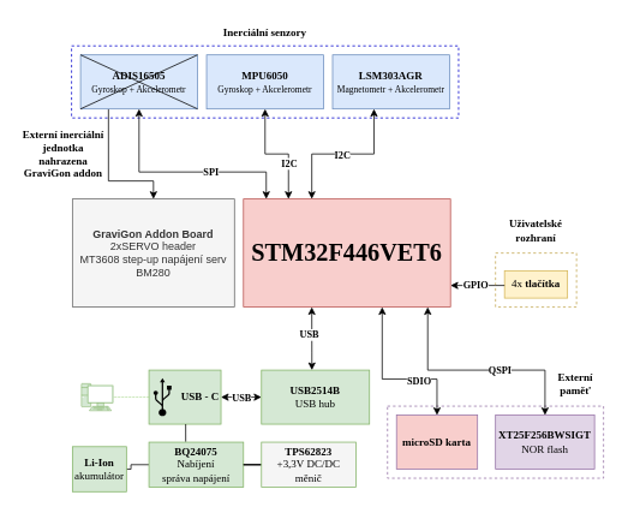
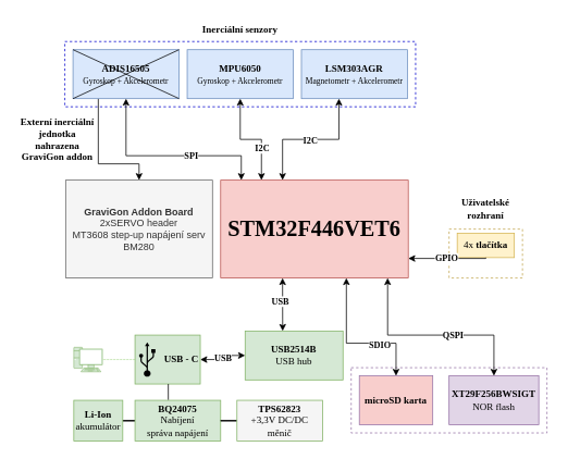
  <mxCell id="0" />
  <mxCell id="1" parent="0" />
  <mxCell id="2" value="" style="rounded=0;whiteSpace=wrap;html=1;fillColor=none;strokeColor=#9673a6;dashed=1;" parent="1" vertex="1"><mxGeometry x="430" y="450" width="240" height="80" as="geometry" /></mxCell>
  <mxCell id="3" value="" style="rounded=0;whiteSpace=wrap;html=1;fillColor=none;strokeColor=#C2A54E;dashed=1;" parent="1" vertex="1"><mxGeometry x="550" y="280" width="90" height="60" as="geometry" /></mxCell>
  <mxCell id="4" value="&lt;span style=&quot;color: rgb(0, 0, 0); font-family: &amp;quot;CMU Serif Roman&amp;quot;; font-style: normal; font-variant-ligatures: normal; font-variant-caps: normal; letter-spacing: normal; orphans: 2; text-align: center; text-indent: 0px; text-transform: none; widows: 2; word-spacing: 0px; -webkit-text-stroke-width: 0px; text-decoration-thickness: initial; text-decoration-style: initial; text-decoration-color: initial; float: none; display: inline !important;&quot;&gt;&lt;b style=&quot;&quot;&gt;&lt;font style=&quot;font-size: 27px;&quot;&gt;STM32F446VET6&lt;/font&gt;&lt;/b&gt;&lt;/span&gt;" style="rounded=0;whiteSpace=wrap;html=1;fontSize=14;fillColor=#f8cecc;strokeColor=#b85450;points=[[0,0,0,0,0],[0,0.2,0,0,0],[0,0.4,0,0,0],[0,0.6,0,0,0],[0,0.8,0,0,0],[0,1,0,0,0],[0.11,0,0,0,0],[0.11,1,0,0,0],[0.22,0,0,0,0],[0.22,1,0,0,0],[0.33,0,0,0,0],[0.33,1,0,0,0],[0.44,0,0,0,0],[0.44,1,0,0,0],[0.56,0,0,0,0],[0.56,1,0,0,0],[0.67,0,0,0,0],[0.67,1,0,0,0],[0.78,0,0,0,0],[0.78,1,0,0,0],[0.89,0,0,0,0],[0.89,1,0,0,0],[1,0,0,0,0],[1,0.2,0,0,0],[1,0.4,0,0,0],[1,0.6,0,0,0],[1,0.8,0,0,0],[1,1,0,0,0]];" parent="1" vertex="1"><mxGeometry x="270" y="220" width="230" height="120" as="geometry" /></mxCell>
  <mxCell id="5" value="" style="rounded=0;whiteSpace=wrap;html=1;fillColor=none;strokeColor=#0000CC;align=left;dashed=1;" parent="1" vertex="1"><mxGeometry x="79" y="50" width="430" height="80" as="geometry" /></mxCell>
  <mxCell id="6" value="&lt;b style=&quot;border-color: var(--border-color); font-family: &amp;quot;CMU Serif Roman&amp;quot;; text-align: left;&quot;&gt;Inerciální senzory&lt;/b&gt;" style="text;html=1;strokeColor=none;fillColor=none;align=center;verticalAlign=middle;whiteSpace=wrap;rounded=0;" parent="1" vertex="1"><mxGeometry x="244" y="20" width="100" height="30" as="geometry" /></mxCell>
  <mxCell id="7" style="edgeStyle=orthogonalEdgeStyle;rounded=0;orthogonalLoop=1;jettySize=auto;html=1;entryX=0.5;entryY=0;entryDx=0;entryDy=0;" edge="1" parent="1" source="8" target="46"><mxGeometry relative="1" as="geometry"><mxPoint x="70" y="110" as="targetPoint" /><Array as="points"><mxPoint x="120" y="200" /><mxPoint x="170" y="200" /></Array></mxGeometry></mxCell>
  <mxCell id="8" value="&lt;font face=&quot;CMU Serif Roman&quot;&gt;&lt;b&gt;ADIS16505&lt;/b&gt;&lt;br&gt;&lt;font style=&quot;font-size: 10px;&quot;&gt;Gyroskop + Akcelerometr&lt;/font&gt;&lt;br&gt;&lt;/font&gt;" style="rounded=0;whiteSpace=wrap;html=1;fillColor=#dae8fc;strokeColor=#6c8ebf;" parent="1" vertex="1"><mxGeometry x="89" y="60" width="130" height="60" as="geometry" /></mxCell>
  <mxCell id="9" style="edgeStyle=orthogonalEdgeStyle;rounded=0;orthogonalLoop=1;jettySize=auto;html=1;startArrow=classic;startFill=1;exitX=0.5;exitY=1;exitDx=0;exitDy=0;" parent="1" source="11" target="4" edge="1"><mxGeometry relative="1" as="geometry"><mxPoint x="360" y="250" as="targetPoint" /><Array as="points"><mxPoint x="294" y="170" /><mxPoint x="320" y="170" /></Array></mxGeometry></mxCell>
  <mxCell id="10" value="&lt;font face=&quot;CMU Serif Roman&quot;&gt;&lt;b&gt;I2C&lt;/b&gt;&lt;/font&gt;" style="edgeLabel;html=1;align=center;verticalAlign=middle;resizable=0;points=[];" parent="9" vertex="1" connectable="0"><mxGeometry x="-0.096" relative="1" as="geometry"><mxPoint x="19" y="10" as="offset" /></mxGeometry></mxCell>
  <mxCell id="11" value="&lt;font face=&quot;CMU Serif Roman&quot;&gt;&lt;b&gt;MPU6050&lt;/b&gt;&lt;br&gt;&lt;font style=&quot;font-size: 10px;&quot;&gt;Gyroskop + Akcelerometr&lt;/font&gt;&lt;br&gt;&lt;/font&gt;" style="rounded=0;whiteSpace=wrap;html=1;fillColor=#dae8fc;strokeColor=#6c8ebf;" parent="1" vertex="1"><mxGeometry x="229" y="60" width="130" height="60" as="geometry" /></mxCell>
  <mxCell id="12" value="&lt;font face=&quot;CMU Serif Roman&quot;&gt;&lt;b&gt;LSM303AGR&lt;/b&gt;&lt;br&gt;&lt;font style=&quot;font-size: 10px;&quot;&gt;Magnetometr + Akcelerometr&lt;/font&gt;&lt;br&gt;&lt;/font&gt;" style="rounded=0;whiteSpace=wrap;html=1;fillColor=#dae8fc;strokeColor=#6c8ebf;" parent="1" vertex="1"><mxGeometry x="369" y="60" width="130" height="60" as="geometry" /></mxCell>
  <mxCell id="13" style="edgeStyle=orthogonalEdgeStyle;rounded=0;orthogonalLoop=1;jettySize=auto;html=1;entryX=0.11;entryY=0;entryDx=0;entryDy=0;entryPerimeter=0;startArrow=classic;startFill=1;exitX=0.5;exitY=1;exitDx=0;exitDy=0;" parent="1" source="8" target="4" edge="1"><mxGeometry relative="1" as="geometry"><Array as="points"><mxPoint x="154" y="190" /><mxPoint x="295" y="190" /></Array></mxGeometry></mxCell>
  <mxCell id="14" value="&lt;font face=&quot;CMU Serif Roman&quot;&gt;&lt;b&gt;SPI&lt;/b&gt;&lt;/font&gt;" style="edgeLabel;html=1;align=center;verticalAlign=middle;resizable=0;points=[];" parent="13" vertex="1" connectable="0"><mxGeometry x="0.239" y="1" relative="1" as="geometry"><mxPoint as="offset" /></mxGeometry></mxCell>
  <mxCell id="15" style="edgeStyle=orthogonalEdgeStyle;rounded=0;orthogonalLoop=1;jettySize=auto;html=1;entryX=0.33;entryY=0;entryDx=0;entryDy=0;entryPerimeter=0;startArrow=classic;startFill=1;" parent="1" source="12" target="4" edge="1"><mxGeometry relative="1" as="geometry"><Array as="points"><mxPoint x="415" y="170" /><mxPoint x="346" y="170" /></Array></mxGeometry></mxCell>
  <mxCell id="16" value="&lt;font face=&quot;CMU Serif Roman&quot;&gt;&lt;b&gt;I2C&lt;/b&gt;&lt;/font&gt;" style="edgeLabel;html=1;align=center;verticalAlign=middle;resizable=0;points=[];" parent="15" vertex="1" connectable="0"><mxGeometry x="0.031" y="-1" relative="1" as="geometry"><mxPoint x="1" y="1" as="offset" /></mxGeometry></mxCell>
  <mxCell id="17" value="" style="group" parent="1" vertex="1" connectable="0"><mxGeometry x="165" y="410" width="80" height="60" as="geometry" /></mxCell>
  <mxCell id="18" value="&lt;font face=&quot;CMU Serif Roman&quot;&gt;&lt;b&gt;USB - C&lt;/b&gt;&lt;/font&gt;" style="rounded=0;whiteSpace=wrap;html=1;fillColor=#d5e8d4;strokeColor=#82b366;align=right;" parent="17" vertex="1"><mxGeometry width="80" height="60" as="geometry" /></mxCell>
  <mxCell id="19" value="" style="shape=mxgraph.signs.tech.usb;html=1;pointerEvents=1;fillColor=#000000;strokeColor=none;verticalLabelPosition=bottom;verticalAlign=top;align=center;" parent="17" vertex="1"><mxGeometry x="5" y="9" width="20" height="42" as="geometry" /></mxCell>
  <mxCell id="20" value="" style="verticalAlign=top;verticalLabelPosition=bottom;labelPosition=center;align=center;html=1;outlineConnect=0;fillColor=#d5e8d4;strokeColor=#82b366;gradientDirection=north;strokeWidth=2;shape=mxgraph.networks.pc;" parent="1" vertex="1"><mxGeometry x="90" y="425" width="35" height="30" as="geometry" /></mxCell>
  <mxCell id="21" style="edgeStyle=orthogonalEdgeStyle;rounded=0;orthogonalLoop=1;jettySize=auto;html=1;entryX=1;entryY=0.5;entryDx=0;entryDy=0;entryPerimeter=0;endArrow=none;endFill=0;dashed=1;dashPattern=1 1;strokeColor=#97D077;" parent="1" source="18" target="20" edge="1"><mxGeometry relative="1" as="geometry" /></mxCell>
- <mxCell id="22" value="&lt;font face=&quot;CMU Serif Roman&quot;&gt;&lt;b&gt;USB2514B&lt;/b&gt;&lt;br&gt;USB hub&lt;br&gt;&lt;/font&gt;" style="rounded=0;whiteSpace=wrap;html=1;fillColor=#d5e8d4;strokeColor=#82b366;" parent="1" vertex="1"><mxGeometry x="290" y="410" width="120" height="60" as="geometry" /></mxCell>
+ <mxCell id="22" value="&lt;font face=&quot;CMU Serif Roman&quot;&gt;&lt;b&gt;USB2514B&lt;/b&gt;&lt;br&gt;USB hub&lt;br&gt;&lt;/font&gt;" style="rounded=0;whiteSpace=wrap;html=1;fillColor=#d5e8d4;strokeColor=#82b366;" parent="1" vertex="1"><mxGeometry x="300" y="405" width="120" height="60" as="geometry" /></mxCell>
  <mxCell id="23" style="edgeStyle=orthogonalEdgeStyle;rounded=0;orthogonalLoop=1;jettySize=auto;html=1;entryX=0;entryY=0.5;entryDx=0;entryDy=0;startArrow=classic;startFill=1;" parent="1" source="18" target="22" edge="1"><mxGeometry relative="1" as="geometry" /></mxCell>
  <mxCell id="24" value="&lt;b&gt;&lt;font face=&quot;CMU Serif Roman&quot;&gt;USB&lt;/font&gt;&lt;/b&gt;" style="edgeLabel;html=1;align=center;verticalAlign=middle;resizable=0;points=[];" parent="23" vertex="1" connectable="0"><mxGeometry x="-0.035" relative="1" as="geometry"><mxPoint as="offset" /></mxGeometry></mxCell>
  <mxCell id="25" style="edgeStyle=orthogonalEdgeStyle;rounded=0;orthogonalLoop=1;jettySize=auto;html=1;entryX=0.33;entryY=1;entryDx=0;entryDy=0;entryPerimeter=0;startArrow=classic;startFill=1;" parent="1" source="22" target="4" edge="1"><mxGeometry relative="1" as="geometry"><Array as="points"><mxPoint x="346" y="390" /><mxPoint x="346" y="390" /></Array></mxGeometry></mxCell>
  <mxCell id="26" value="&lt;font face=&quot;CMU Serif Roman&quot;&gt;&lt;b&gt;USB&lt;/b&gt;&lt;/font&gt;" style="edgeLabel;html=1;align=center;verticalAlign=middle;resizable=0;points=[];" parent="25" vertex="1" connectable="0"><mxGeometry x="0.131" y="3" relative="1" as="geometry"><mxPoint as="offset" /></mxGeometry></mxCell>
- <mxCell id="27" value="&lt;font face=&quot;CMU Serif Roman&quot;&gt;4x &lt;b&gt;tlačítka&lt;/b&gt;&lt;/font&gt;" style="rounded=0;whiteSpace=wrap;html=1;fillColor=#fff2cc;strokeColor=#d6b656;" parent="1" vertex="1"><mxGeometry x="560" y="300" width="70" height="30" as="geometry" /></mxCell>
+ <mxCell id="27" value="&lt;font face=&quot;CMU Serif Roman&quot;&gt;4x &lt;b&gt;tlačítka&lt;/b&gt;&lt;/font&gt;" style="rounded=0;whiteSpace=wrap;html=1;fillColor=#fff2cc;strokeColor=#d6b656;" parent="1" vertex="1"><mxGeometry x="560" y="285" width="70" height="30" as="geometry" /></mxCell>
  <mxCell id="28" value="&lt;b style=&quot;border-color: var(--border-color); font-family: &amp;quot;CMU Serif Roman&amp;quot;; text-align: left;&quot;&gt;Uživatelské rozhraní&lt;/b&gt;" style="text;html=1;strokeColor=none;fillColor=none;align=center;verticalAlign=middle;whiteSpace=wrap;rounded=0;" parent="1" vertex="1"><mxGeometry x="545" y="240" width="100" height="30" as="geometry" /></mxCell>
  <mxCell id="29" style="edgeStyle=orthogonalEdgeStyle;rounded=0;orthogonalLoop=1;jettySize=auto;html=1;entryX=1;entryY=0.8;entryDx=0;entryDy=0;entryPerimeter=0;" parent="1" source="27" target="4" edge="1"><mxGeometry relative="1" as="geometry"><Array as="points"><mxPoint x="550" y="316" /><mxPoint x="550" y="316" /></Array></mxGeometry></mxCell>
  <mxCell id="30" value="&lt;font face=&quot;CMU Serif Roman&quot;&gt;&lt;b&gt;GPIO&lt;/b&gt;&lt;/font&gt;" style="edgeLabel;html=1;align=center;verticalAlign=middle;resizable=0;points=[];" parent="29" vertex="1" connectable="0"><mxGeometry x="-0.066" relative="1" as="geometry"><mxPoint x="-5" y="-1" as="offset" /></mxGeometry></mxCell>
  <mxCell id="31" value="&lt;b&gt;&lt;font face=&quot;CMU Serif Roman&quot;&gt;microSD karta&lt;/font&gt;&lt;/b&gt;" style="rounded=0;whiteSpace=wrap;html=1;fillColor=#f8cecc;strokeColor=#9673a6;" parent="1" vertex="1"><mxGeometry x="440" y="460" width="90" height="60" as="geometry" /></mxCell>
- <mxCell id="32" value="&lt;font face=&quot;CMU Serif Roman&quot;&gt;&lt;b&gt;XT25F256BWSIGT&lt;br&gt;&lt;/b&gt;NOR flash&lt;/font&gt;" style="rounded=0;whiteSpace=wrap;html=1;fillColor=#e1d5e7;strokeColor=#9673a6;" parent="1" vertex="1"><mxGeometry x="550" y="460" width="110" height="60" as="geometry" /></mxCell>
+ <mxCell id="32" value="&lt;font face=&quot;CMU Serif Roman&quot;&gt;&lt;b&gt;XT29F256BWSIGT&lt;br&gt;&lt;/b&gt;NOR flash&lt;/font&gt;" style="rounded=0;whiteSpace=wrap;html=1;fillColor=#e1d5e7;strokeColor=#9673a6;" parent="1" vertex="1"><mxGeometry x="550" y="460" width="110" height="60" as="geometry" /></mxCell>
  <mxCell id="33" style="edgeStyle=orthogonalEdgeStyle;rounded=0;orthogonalLoop=1;jettySize=auto;html=1;entryX=0.67;entryY=1;entryDx=0;entryDy=0;entryPerimeter=0;startArrow=classic;startFill=1;" parent="1" source="31" target="4" edge="1"><mxGeometry relative="1" as="geometry"><Array as="points"><mxPoint x="485" y="420" /><mxPoint x="424" y="420" /></Array></mxGeometry></mxCell>
  <mxCell id="34" value="&lt;font face=&quot;CMU Serif Roman&quot;&gt;&lt;b&gt;SDIO&lt;/b&gt;&lt;/font&gt;" style="edgeLabel;html=1;align=center;verticalAlign=middle;resizable=0;points=[];" parent="33" vertex="1" connectable="0"><mxGeometry x="-0.325" relative="1" as="geometry"><mxPoint y="1" as="offset" /></mxGeometry></mxCell>
  <mxCell id="35" style="edgeStyle=orthogonalEdgeStyle;rounded=0;orthogonalLoop=1;jettySize=auto;html=1;entryX=0.89;entryY=1;entryDx=0;entryDy=0;entryPerimeter=0;startArrow=classic;startFill=1;" parent="1" source="32" target="4" edge="1"><mxGeometry relative="1" as="geometry"><Array as="points"><mxPoint x="605" y="410" /><mxPoint x="475" y="410" /></Array></mxGeometry></mxCell>
  <mxCell id="36" value="&lt;font face=&quot;CMU Serif Roman&quot;&gt;&lt;b&gt;QSPI&lt;/b&gt;&lt;/font&gt;" style="edgeLabel;html=1;align=center;verticalAlign=middle;resizable=0;points=[];" parent="35" vertex="1" connectable="0"><mxGeometry x="-0.19" y="-1" relative="1" as="geometry"><mxPoint as="offset" /></mxGeometry></mxCell>
- <mxCell id="37" value="&lt;b style=&quot;border-color: var(--border-color); font-family: &amp;quot;CMU Serif Roman&amp;quot;; text-align: left;&quot;&gt;Externí&lt;br&gt;paměť&lt;br&gt;&lt;/b&gt;" style="text;html=1;strokeColor=none;fillColor=none;align=center;verticalAlign=middle;whiteSpace=wrap;rounded=0;" parent="1" vertex="1"><mxGeometry x="589" y="410" width="100" height="30" as="geometry" /></mxCell>
  <mxCell id="38" style="edgeStyle=orthogonalEdgeStyle;rounded=0;orthogonalLoop=1;jettySize=auto;html=1;entryX=1;entryY=0.5;entryDx=0;entryDy=0;endArrow=none;endFill=0;" parent="1" source="39" target="42" edge="1"><mxGeometry relative="1" as="geometry" /></mxCell>
  <mxCell id="39" value="&lt;font face=&quot;CMU Serif Roman&quot;&gt;&lt;b&gt;BQ24075&lt;/b&gt;&lt;br&gt;Nabíjení&lt;br&gt;správa napájení&lt;br&gt;&lt;/font&gt;" style="rounded=0;whiteSpace=wrap;html=1;fillColor=#d5e8d4;strokeColor=#82b366;" parent="1" vertex="1"><mxGeometry x="165" y="490" width="105" height="50" as="geometry" /></mxCell>
  <mxCell id="40" style="edgeStyle=orthogonalEdgeStyle;rounded=0;orthogonalLoop=1;jettySize=auto;html=1;entryX=1;entryY=0.5;entryDx=0;entryDy=0;endArrow=none;endFill=0;" parent="1" source="41" target="39" edge="1"><mxGeometry relative="1" as="geometry" /></mxCell>
  <mxCell id="41" value="&lt;font face=&quot;CMU Serif Roman&quot;&gt;&lt;b&gt;TPS62823&lt;/b&gt;&lt;br&gt;+3,3V DC/DC&lt;br&gt;měnič&lt;br&gt;&lt;/font&gt;" style="rounded=0;whiteSpace=wrap;html=1;fillColor=#f5f5f5;strokeColor=#82b366;" parent="1" vertex="1"><mxGeometry x="290" y="490" width="105" height="50" as="geometry" /></mxCell>
- <mxCell id="42" value="&lt;font face=&quot;CMU Serif Roman&quot;&gt;&lt;b&gt;Li-Ion&lt;br&gt;&lt;/b&gt;akumulátor&lt;br&gt;&lt;/font&gt;" style="rounded=0;whiteSpace=wrap;html=1;fillColor=#d5e8d4;strokeColor=#82b366;" parent="1" vertex="1"><mxGeometry x="80" y="495" width="60" height="50" as="geometry" /></mxCell>
+ <mxCell id="42" value="&lt;font face=&quot;CMU Serif Roman&quot;&gt;&lt;b&gt;Li-Ion&lt;br&gt;&lt;/b&gt;akumulátor&lt;br&gt;&lt;/font&gt;" style="rounded=0;whiteSpace=wrap;html=1;fillColor=#d5e8d4;strokeColor=#82b366;" parent="1" vertex="1"><mxGeometry x="90" y="490" width="60" height="50" as="geometry" /></mxCell>
  <mxCell id="43" style="edgeStyle=orthogonalEdgeStyle;rounded=0;orthogonalLoop=1;jettySize=auto;html=1;entryX=0.389;entryY=-0.012;entryDx=0;entryDy=0;endArrow=none;endFill=0;entryPerimeter=0;exitX=0.5;exitY=1;exitDx=0;exitDy=0;" parent="1" source="18" target="39" edge="1"><mxGeometry relative="1" as="geometry"><mxPoint x="210" y="470" as="sourcePoint" /><mxPoint x="216.25" y="490" as="targetPoint" /><Array as="points"><mxPoint x="205" y="490" /><mxPoint x="206" y="490" /></Array></mxGeometry></mxCell>
  <mxCell id="44" value="" style="endArrow=none;html=1;rounded=0;exitX=0;exitY=1;exitDx=0;exitDy=0;entryX=1;entryY=0;entryDx=0;entryDy=0;" edge="1" parent="1" source="8" target="8"><mxGeometry width="50" height="50" relative="1" as="geometry"><mxPoint x="125" y="115" as="sourcePoint" /><mxPoint x="175" y="65" as="targetPoint" /></mxGeometry></mxCell>
  <mxCell id="45" value="" style="endArrow=none;html=1;rounded=0;exitX=0;exitY=0;exitDx=0;exitDy=0;entryX=1;entryY=1;entryDx=0;entryDy=0;" edge="1" parent="1" source="8" target="8"><mxGeometry width="50" height="50" relative="1" as="geometry"><mxPoint x="89" y="120" as="sourcePoint" /><mxPoint x="219" y="60" as="targetPoint" /></mxGeometry></mxCell>
  <mxCell id="46" value="&lt;b&gt;GraviGon Addon Board&lt;/b&gt;&lt;div&gt;2xSERVO header&lt;/div&gt;&lt;div&gt;MT3608 step-up napájení serv&lt;/div&gt;&lt;div&gt;BM280&lt;/div&gt;" style="rounded=0;whiteSpace=wrap;html=1;fillColor=#f5f5f5;fontColor=#333333;strokeColor=#666666;" vertex="1" parent="1"><mxGeometry x="80" y="220" width="180" height="120" as="geometry" /></mxCell>
  <mxCell id="47" value="&lt;b style=&quot;border-color: var(--border-color); font-family: &amp;quot;CMU Serif Roman&amp;quot;; text-align: left;&quot;&gt;Externí inerciální jednotka nahrazena GraviGon addon&lt;/b&gt;" style="text;html=1;strokeColor=none;fillColor=none;align=center;verticalAlign=middle;whiteSpace=wrap;rounded=0;" vertex="1" parent="1"><mxGeometry x="20" y="140" width="100" height="60" as="geometry" /></mxCell>
